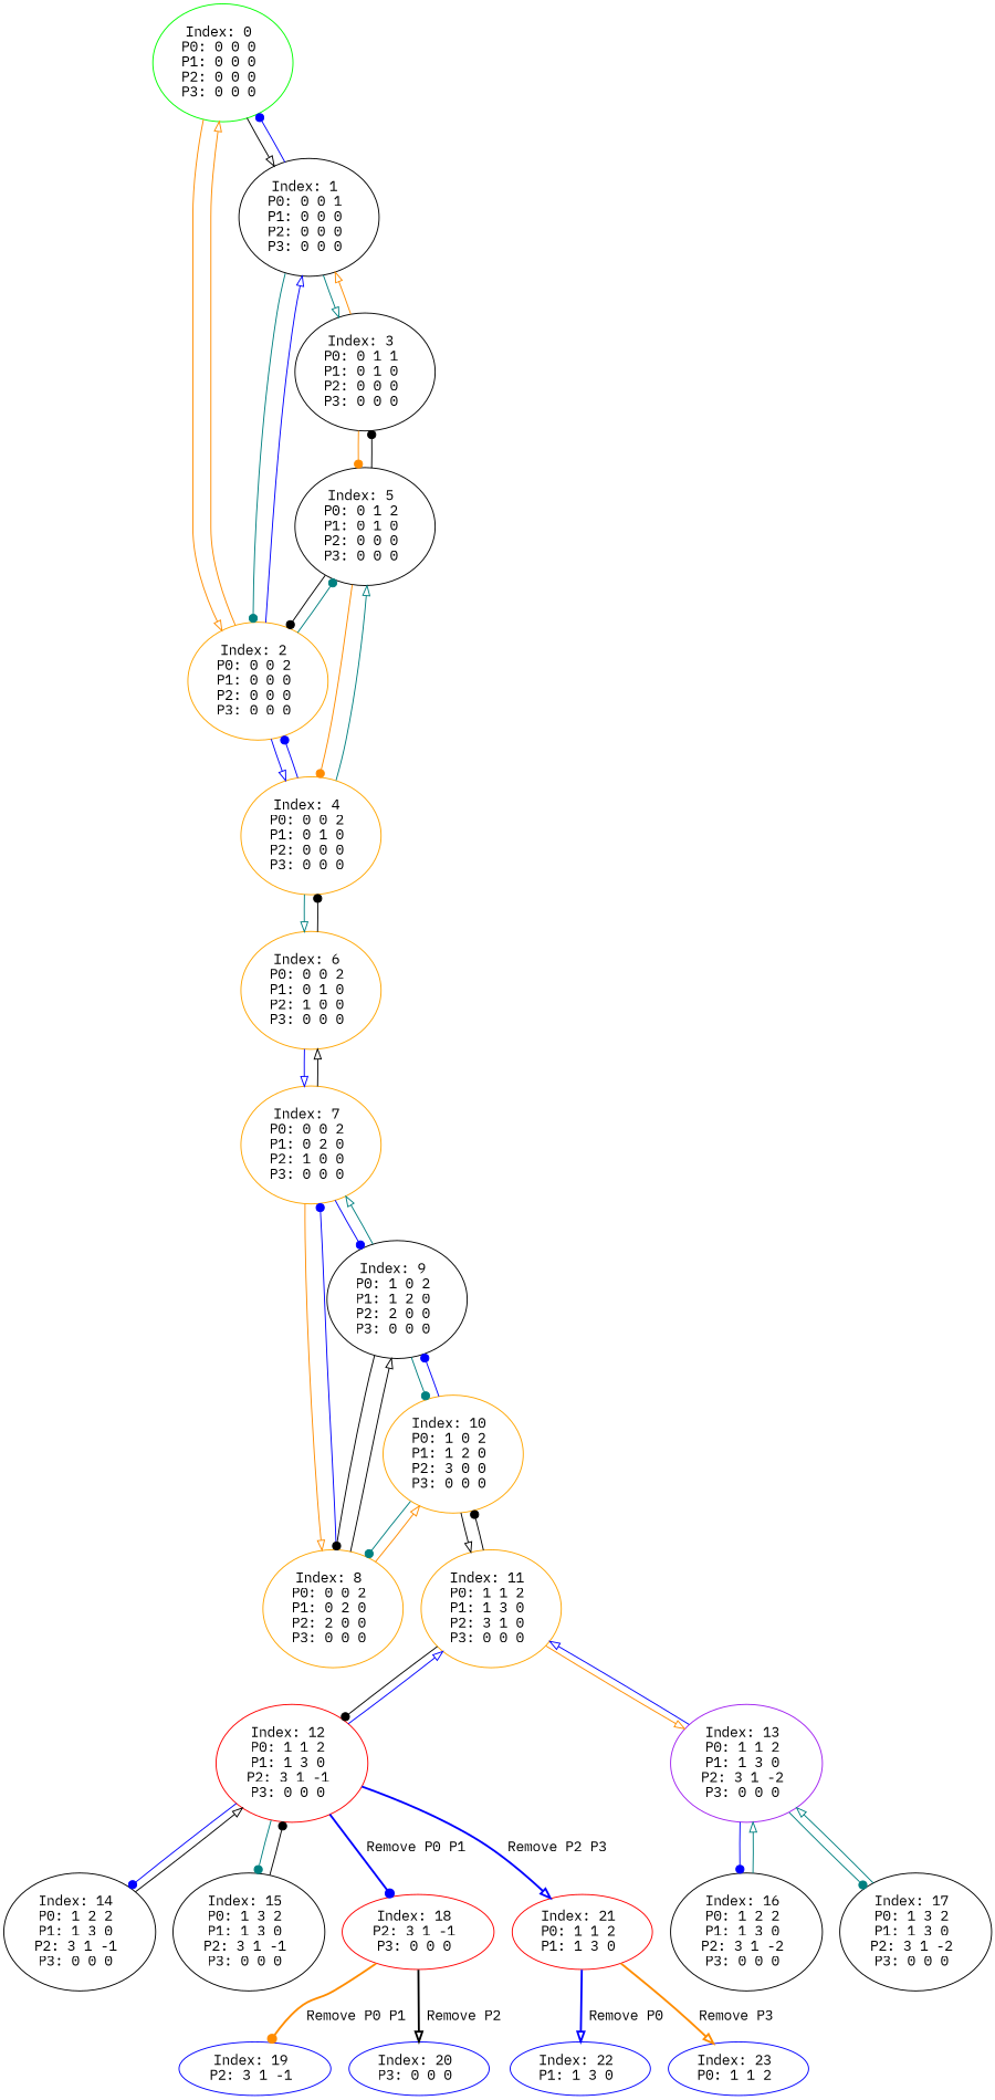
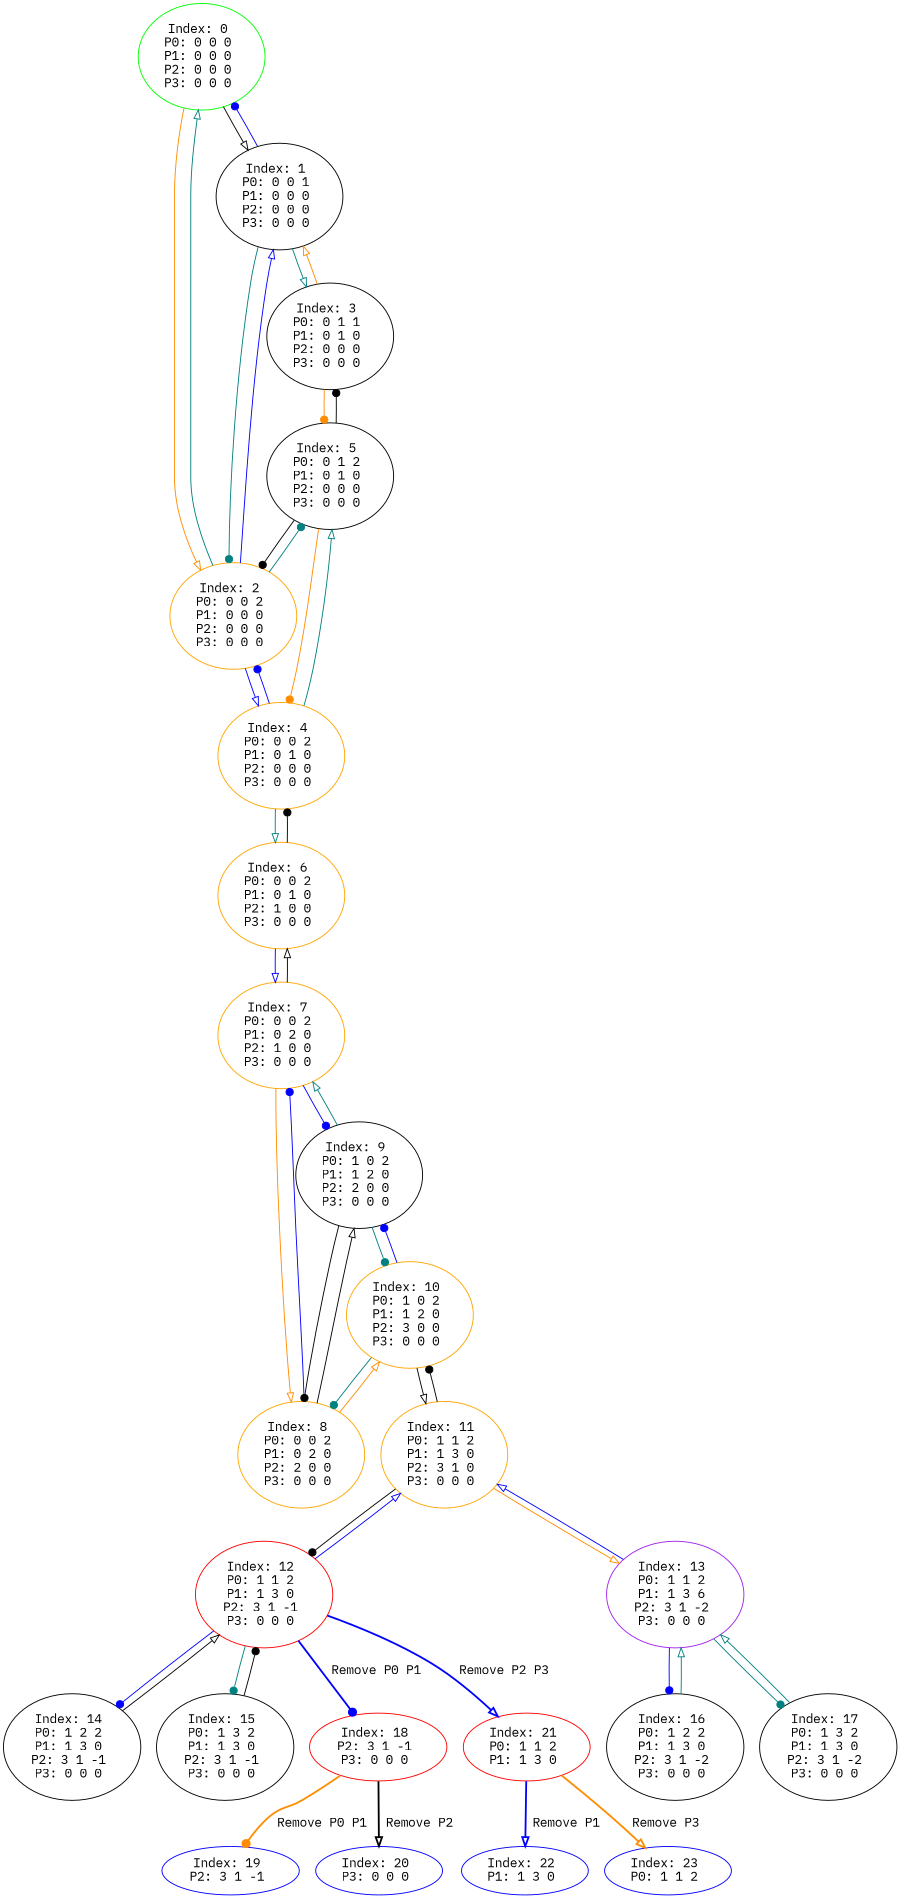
  digraph {
    color=black
    fontname="IBM Plex Mono"
    node [fontname="IBM Plex Mono"]
    edge [arrowhead=onormal color=blue fontname="IBM Plex Mono"]
    n1 [color=green label="Index: 0 \nP0: 0 0 0 \nP1: 0 0 0 \nP2: 0 0 0 \nP3: 0 0 0 \n"]
    n2 [label="Index: 1 \nP0: 0 0 1 \nP1: 0 0 0 \nP2: 0 0 0 \nP3: 0 0 0 \n"]
    n3 [color=orange label="Index: 2 \nP0: 0 0 2 \nP1: 0 0 0 \nP2: 0 0 0 \nP3: 0 0 0 \n"]
    n4 [label="Index: 3 \nP0: 0 1 1 \nP1: 0 1 0 \nP2: 0 0 0 \nP3: 0 0 0 \n"]
    n5 [color=orange label="Index: 4 \nP0: 0 0 2 \nP1: 0 1 0 \nP2: 0 0 0 \nP3: 0 0 0 \n"]
    n6 [label="Index: 5 \nP0: 0 1 2 \nP1: 0 1 0 \nP2: 0 0 0 \nP3: 0 0 0 \n"]
    n7 [color=orange label="Index: 6 \nP0: 0 0 2 \nP1: 0 1 0 \nP2: 1 0 0 \nP3: 0 0 0 \n"]
    n8 [color=orange label="Index: 7 \nP0: 0 0 2 \nP1: 0 2 0 \nP2: 1 0 0 \nP3: 0 0 0 \n"]
    n9 [color=orange label="Index: 8 \nP0: 0 0 2 \nP1: 0 2 0 \nP2: 2 0 0 \nP3: 0 0 0 \n"]
    n10 [label="Index: 9 \nP0: 1 0 2 \nP1: 1 2 0 \nP2: 2 0 0 \nP3: 0 0 0 \n"]
    n11 [color=orange label="Index: 10 \nP0: 1 0 2 \nP1: 1 2 0 \nP2: 3 0 0 \nP3: 0 0 0 \n"]
    n12 [color=orange label="Index: 11 \nP0: 1 1 2 \nP1: 1 3 0 \nP2: 3 1 0 \nP3: 0 0 0 \n"]
    n13 [color=red label="Index: 12 \nP0: 1 1 2 \nP1: 1 3 0 \nP2: 3 1 -1 \nP3: 0 0 0 \n"]
-   n14 [color=purple label="Index: 13 \nP0: 1 1 2 \nP1: 1 3 0 \nP2: 3 1 -2 \nP3: 0 0 0 \n"]
+   n14 [color=purple label="Index: 13 \nP0: 1 1 2 \nP1: 1 3 6 \nP2: 3 1 -2 \nP3: 0 0 0 \n"]
    n15 [label="Index: 14 \nP0: 1 2 2 \nP1: 1 3 0 \nP2: 3 1 -1 \nP3: 0 0 0 \n"]
    n16 [label="Index: 15 \nP0: 1 3 2 \nP1: 1 3 0 \nP2: 3 1 -1 \nP3: 0 0 0 \n"]
    n17 [color=red label="Index: 18 \nP2: 3 1 -1 \nP3: 0 0 0 \n"]
    n18 [color=red label="Index: 21 \nP0: 1 1 2 \nP1: 1 3 0 \n"]
    n19 [label="Index: 16 \nP0: 1 2 2 \nP1: 1 3 0 \nP2: 3 1 -2 \nP3: 0 0 0 \n"]
    n20 [label="Index: 17 \nP0: 1 3 2 \nP1: 1 3 0 \nP2: 3 1 -2 \nP3: 0 0 0 \n"]
    n21 [color=blue label="Index: 19 \nP2: 3 1 -1 \n"]
    n22 [color=blue label="Index: 20 \nP3: 0 0 0 \n"]
    n23 [color=blue label="Index: 22 \nP1: 1 3 0 \n"]
    n24 [color=blue label="Index: 23 \nP0: 1 1 2 \n"]
    n1 -> n2 [color=black]
    n1 -> n3 [color=darkorange]
    n2 -> n1 [arrowhead=dot]
    n2 -> n3 [arrowhead=dot color=teal]
    n2 -> n4 [color=teal]
-   n3 -> n1 [color=darkorange]
+   n3 -> n1 [color=teal]
    n3 -> n2
    n3 -> n5
    n3 -> n6 [arrowhead=dot color=teal]
    n4 -> n2 [color=darkorange]
    n4 -> n6 [arrowhead=dot color=darkorange]
    n5 -> n3 [arrowhead=dot]
    n5 -> n6 [color=teal]
    n5 -> n7 [color=teal]
    n6 -> n3 [arrowhead=dot color=black]
    n6 -> n4 [arrowhead=dot color=black]
    n6 -> n5 [arrowhead=dot color=darkorange]
    n7 -> n5 [arrowhead=dot color=black]
    n7 -> n8
    n8 -> n7 [color=black]
    n8 -> n9 [color=darkorange]
    n8 -> n10 [arrowhead=dot]
    n9 -> n8 [arrowhead=dot]
    n9 -> n10 [color=black]
    n9 -> n11 [color=darkorange]
    n10 -> n8 [color=teal]
    n10 -> n9 [arrowhead=dot color=black]
    n10 -> n11 [arrowhead=dot color=teal]
    n11 -> n9 [arrowhead=dot color=teal]
    n11 -> n10 [arrowhead=dot]
    n11 -> n12 [color=black]
    n12 -> n11 [arrowhead=dot color=black]
    n12 -> n13 [arrowhead=dot color=black]
    n12 -> n14 [color=darkorange]
    n13 -> n12
    n13 -> n15 [arrowhead=dot]
    n13 -> n16 [arrowhead=dot color=teal]
    n13 -> n17 [arrowhead=dot label=" Remove P0 P1 " style=bold]
    n13 -> n18 [label=" Remove P2 P3 " style=bold]
    n14 -> n12
    n14 -> n19 [arrowhead=dot]
    n14 -> n20 [arrowhead=dot color=teal]
    n15 -> n13 [color=black]
    n16 -> n13 [arrowhead=dot color=black]
    n17 -> n21 [arrowhead=dot color=darkorange label=" Remove P0 P1 " style=bold]
    n17 -> n22 [color=black label=" Remove P2 " style=bold]
-   n18 -> n23 [label=" Remove P0 " style=bold]
+   n18 -> n23 [label=" Remove P1 " style=bold]
    n18 -> n24 [color=darkorange label=" Remove P3 " style=bold]
    n19 -> n14 [color=teal]
    n20 -> n14 [color=teal]
  }
